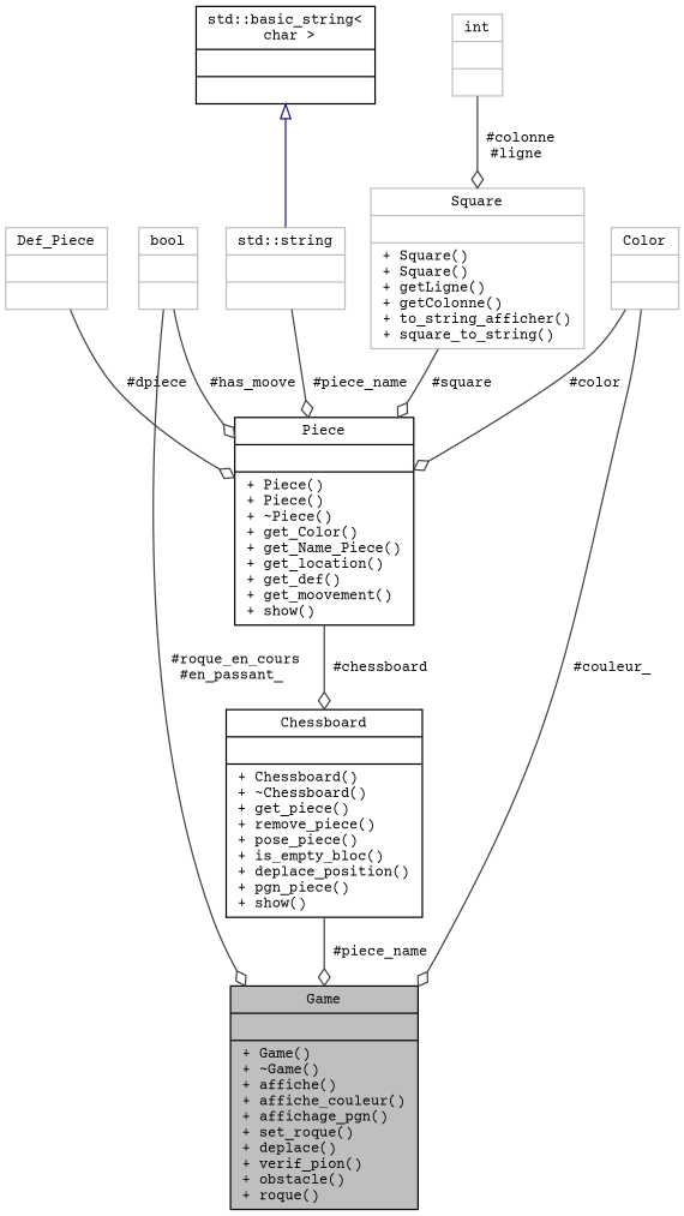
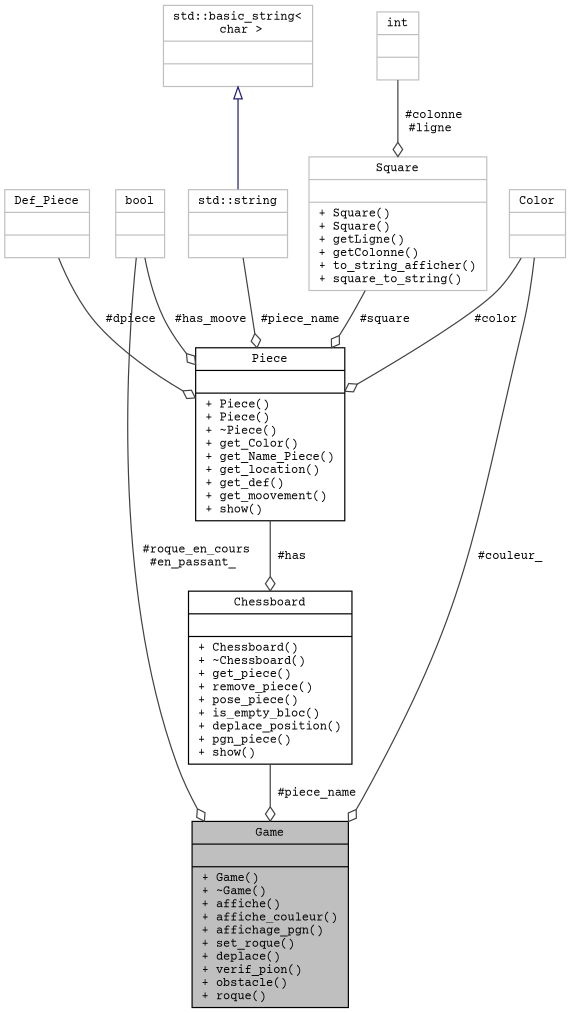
  digraph {
    fontname="Courier Prime"
    node [color=grey75 fillcolor=white fontname="Courier Prime" fontsize=10 shape=record style=filled]
    edge [arrowhead=odiamond color=grey25 fontname="Courier Prime" fontsize=10 labelfontname=Helvetica labelfontsize=10 style=solid]
    n1 [color=black fillcolor=grey75 fontcolor=black height=0.2 label="{Game\n||+ Game()\l+ ~Game()\l+ affiche()\l+ affiche_couleur()\l+ affichage_pgn()\l+ set_roque()\l+ deplace()\l+ verif_pion()\l+ obstacle()\l+ roque()\l}" width=0.4]
    n2 [color=black height=0.2 label="{Chessboard\n||+ Chessboard()\l+ ~Chessboard()\l+ get_piece()\l+ remove_piece()\l+ pose_piece()\l+ is_empty_bloc()\l+ deplace_position()\l+ pgn_piece()\l+ show()\l}" width=0.4]
    n3 [color=black height=0.2 label="{Piece\n||+ Piece()\l+ Piece()\l+ ~Piece()\l+ get_Color()\l+ get_Name_Piece()\l+ get_location()\l+ get_def()\l+ get_moovement()\l+ show()\l}" width=0.4]
    n4 [height=0.2 label="{Def_Piece\n||}" width=0.4]
    n5 [height=0.2 label="{bool\n||}" width=0.4]
    n6 [height=0.2 label="{std::string\n||}" width=0.4]
-   n7 [color=black height=0.2 label="{std::basic_string\<\l char \>\n||}" width=0.4]
+   n7 [height=0.2 label="{std::basic_string\<\l char \>\n||}" width=0.4]
    n8 [height=0.2 label="{Square\n||+ Square()\l+ Square()\l+ getLigne()\l+ getColonne()\l+ to_string_afficher()\l+ square_to_string()\l}" width=0.4]
    n9 [height=0.2 label="{int\n||}" width=0.4]
    n10 [height=0.2 label="{Color\n||}" width=0.4]
    n2 -> n1 [label=" #piece_name"]
-   n3 -> n2 [label=" #chessboard"]
+   n3 -> n2 [label=" #has"]
    n4 -> n3 [label=" #dpiece"]
    n5 -> n1 [label=" #roque_en_cours\n#en_passant_"]
    n5 -> n3 [label=" #has_moove"]
    n6 -> n3 [label=" #piece_name"]
    n7 -> n6 [arrowtail=onormal color=midnightblue dir=back arrowhead=""]
    n8 -> n3 [label=" #square"]
    n9 -> n8 [label=" #colonne\n#ligne"]
    n10 -> n1 [label=" #couleur_"]
    n10 -> n3 [label=" #color"]
  }
